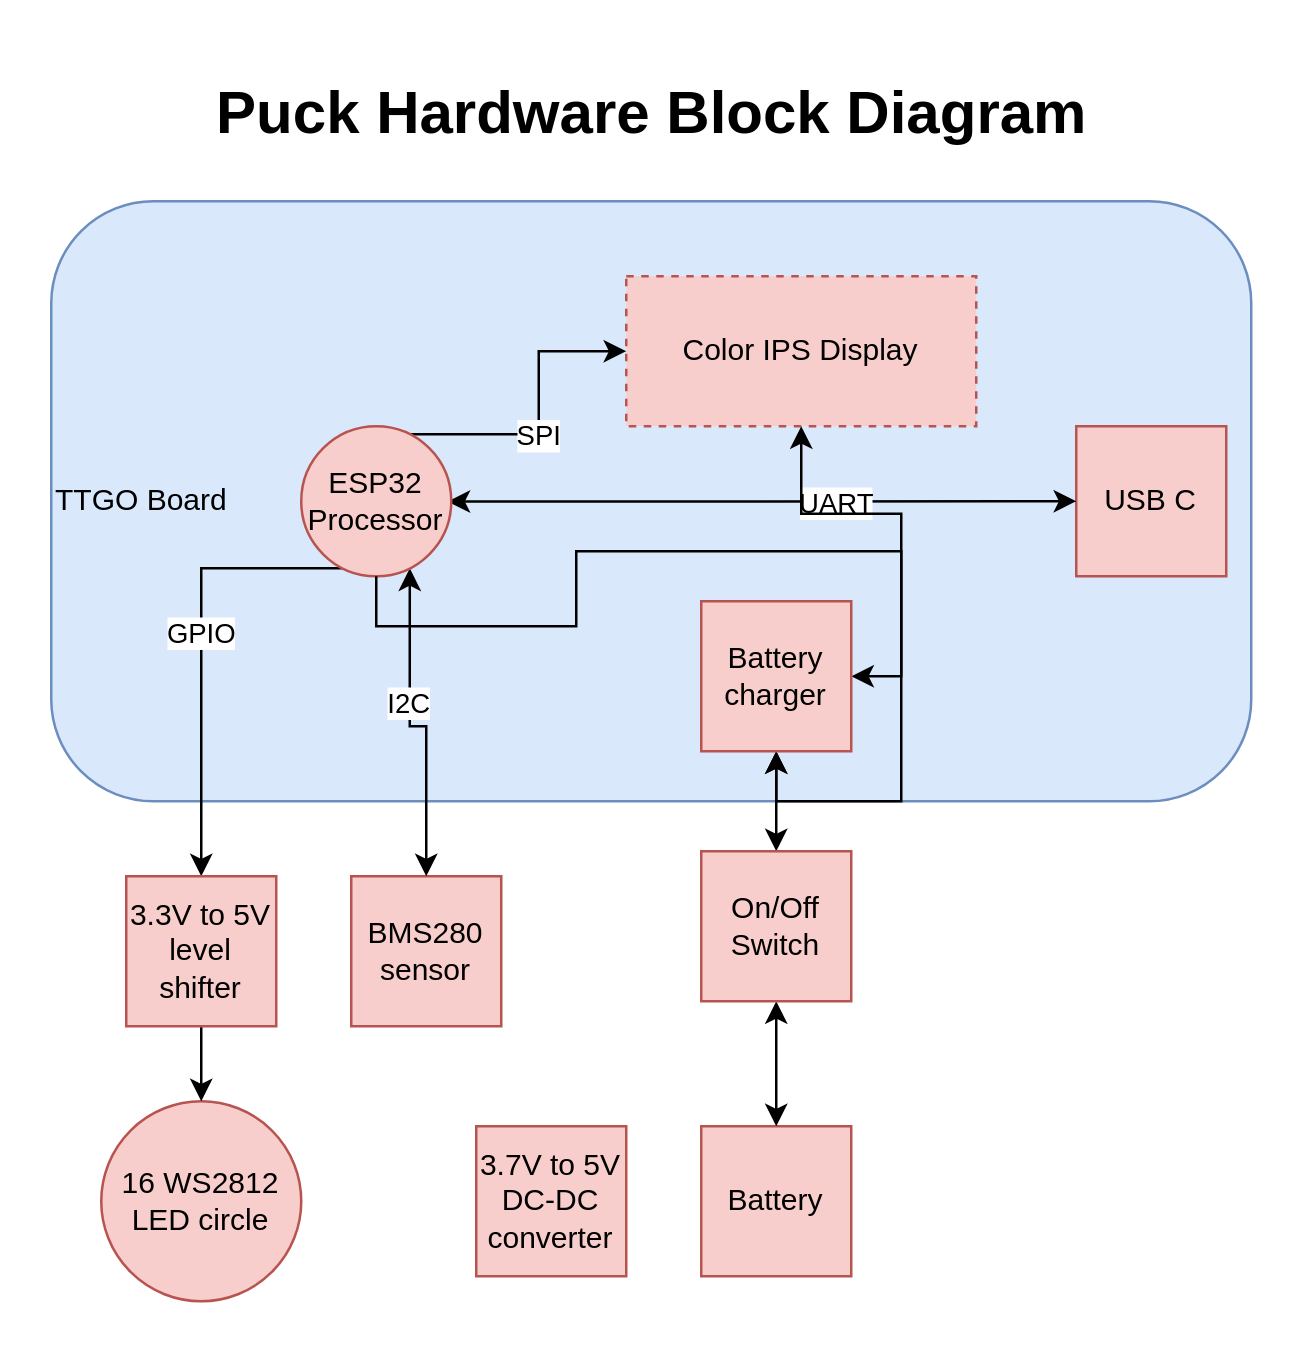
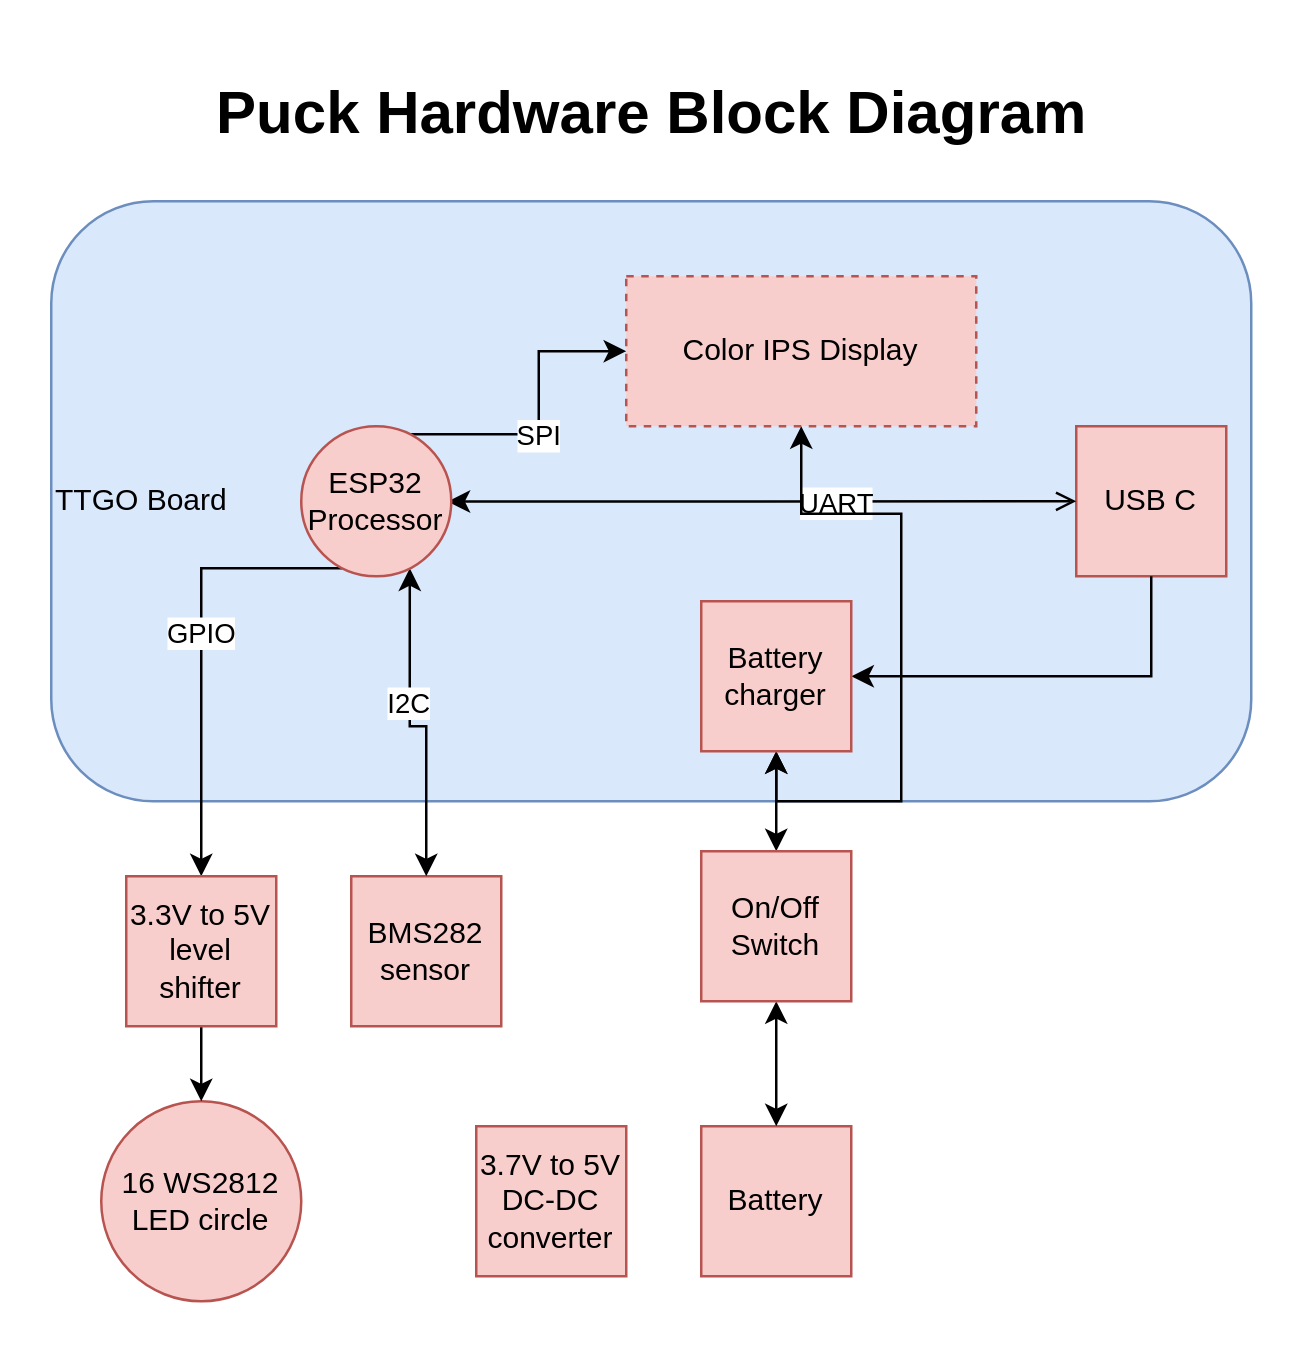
  <mxCell id="0" />
  <mxCell id="1" parent="0" />
  <mxCell id="2" value="16 WS2812 LED circle" style="ellipse;whiteSpace=wrap;html=1;aspect=fixed;fillColor=#f8cecc;strokeColor=#b85450;" vertex="1" parent="1"><mxGeometry x="40" y="440" width="80" height="80" as="geometry" /></mxCell>
- <mxCell id="3" value="BMS280 sensor" style="rounded=0;whiteSpace=wrap;html=1;fillColor=#f8cecc;strokeColor=#b85450;" vertex="1" parent="1"><mxGeometry x="140" y="350" width="60" height="60" as="geometry" /></mxCell>
+ <mxCell id="3" value="BMS282 sensor" style="rounded=0;whiteSpace=wrap;html=1;fillColor=#f8cecc;strokeColor=#b85450;" vertex="1" parent="1"><mxGeometry x="140" y="350" width="60" height="60" as="geometry" /></mxCell>
  <mxCell id="4" value="TTGO Board" style="rounded=1;whiteSpace=wrap;html=1;fillColor=#dae8fc;strokeColor=#6c8ebf;arcSize=17;align=left;" vertex="1" parent="1"><mxGeometry x="20" y="80" width="480" height="240" as="geometry" /></mxCell>
  <mxCell id="5" value="USB C" style="rounded=0;whiteSpace=wrap;html=1;fillColor=#f8cecc;strokeColor=#b85450;" vertex="1" parent="1"><mxGeometry x="430" y="170" width="60" height="60" as="geometry" /></mxCell>
  <mxCell id="6" value="Color IPS Display" style="rounded=0;whiteSpace=wrap;html=1;fillColor=#f8cecc;strokeColor=#b85450;dashed=1;" vertex="1" parent="1"><mxGeometry x="250" y="110" width="140" height="60" as="geometry" /></mxCell>
  <mxCell id="7" style="edgeStyle=orthogonalEdgeStyle;rounded=0;orthogonalLoop=1;jettySize=auto;html=1;exitX=0.75;exitY=0;exitDx=0;exitDy=0;" edge="1" parent="1" source="15" target="6"><mxGeometry relative="1" as="geometry" /></mxCell>
  <mxCell id="8" value="SPI" style="edgeLabel;html=1;align=center;verticalAlign=middle;resizable=0;points=[];" vertex="1" connectable="0" parent="7"><mxGeometry x="-0.143" relative="1" as="geometry"><mxPoint as="offset" /></mxGeometry></mxCell>
- <mxCell id="9" style="edgeStyle=orthogonalEdgeStyle;rounded=0;orthogonalLoop=1;jettySize=auto;html=1;exitX=0.975;exitY=0.502;exitDx=0;exitDy=0;startArrow=classic;startFill=1;exitPerimeter=0;" edge="1" parent="1" source="15" target="5"><mxGeometry relative="1" as="geometry" /></mxCell>
+ <mxCell id="9" style="edgeStyle=orthogonalEdgeStyle;rounded=0;orthogonalLoop=1;jettySize=auto;html=1;exitX=0.975;exitY=0.502;exitDx=0;exitDy=0;startArrow=classic;startFill=1;exitPerimeter=0;endArrow=open;" edge="1" parent="1" source="15" target="5"><mxGeometry relative="1" as="geometry" /></mxCell>
  <mxCell id="10" value="UART" style="edgeLabel;html=1;align=center;verticalAlign=middle;resizable=0;points=[];" vertex="1" connectable="0" parent="9"><mxGeometry x="0.234" relative="1" as="geometry"><mxPoint as="offset" /></mxGeometry></mxCell>
  <mxCell id="11" style="edgeStyle=orthogonalEdgeStyle;rounded=0;orthogonalLoop=1;jettySize=auto;html=1;exitX=0.75;exitY=1;exitDx=0;exitDy=0;startArrow=classic;startFill=1;" edge="1" parent="1" source="15" target="3"><mxGeometry relative="1" as="geometry" /></mxCell>
  <mxCell id="12" value="I2C" style="edgeLabel;html=1;align=center;verticalAlign=middle;resizable=0;points=[];" vertex="1" connectable="0" parent="11"><mxGeometry x="-0.168" y="-1" relative="1" as="geometry"><mxPoint as="offset" /></mxGeometry></mxCell>
  <mxCell id="13" style="edgeStyle=orthogonalEdgeStyle;rounded=0;orthogonalLoop=1;jettySize=auto;html=1;exitX=0.25;exitY=1;exitDx=0;exitDy=0;startArrow=none;startFill=0;endArrow=classic;endFill=1;entryX=0.5;entryY=0;entryDx=0;entryDy=0;" edge="1" parent="1" source="15" target="22"><mxGeometry relative="1" as="geometry"><mxPoint x="60" y="310" as="targetPoint" /></mxGeometry></mxCell>
  <mxCell id="14" value="GPIO" style="edgeLabel;html=1;align=center;verticalAlign=middle;resizable=0;points=[];" vertex="1" connectable="0" parent="13"><mxGeometry x="-0.089" y="-1" relative="1" as="geometry"><mxPoint as="offset" /></mxGeometry></mxCell>
  <mxCell id="15" value="ESP32 Processor" style="ellipse;whiteSpace=wrap;html=1;fillColor=#f8cecc;strokeColor=#b85450;" vertex="1" parent="1"><mxGeometry x="120" y="170" width="60" height="60" as="geometry" /></mxCell>
  <mxCell id="16" value="Battery" style="rounded=0;whiteSpace=wrap;html=1;fillColor=#f8cecc;strokeColor=#b85450;" vertex="1" parent="1"><mxGeometry x="280" y="450" width="60" height="60" as="geometry" /></mxCell>
  <mxCell id="17" style="edgeStyle=orthogonalEdgeStyle;rounded=0;orthogonalLoop=1;jettySize=auto;html=1;exitX=0.5;exitY=1;exitDx=0;exitDy=0;startArrow=classic;startFill=1;" edge="1" parent="1" source="20" target="25"><mxGeometry relative="1" as="geometry"><mxPoint x="310" y="340" as="targetPoint" /></mxGeometry></mxCell>
- <mxCell id="18" style="edgeStyle=orthogonalEdgeStyle;rounded=0;orthogonalLoop=1;jettySize=auto;html=1;exitX=1;exitY=0.5;exitDx=0;exitDy=0;startArrow=classic;startFill=1;endArrow=none;endFill=0;" edge="1" parent="1" source="20" target="15"><mxGeometry relative="1" as="geometry" /></mxCell>
+ <mxCell id="18" style="edgeStyle=orthogonalEdgeStyle;rounded=0;orthogonalLoop=1;jettySize=auto;html=1;exitX=1;exitY=0.5;exitDx=0;exitDy=0;entryX=0.5;entryY=1;entryDx=0;entryDy=0;startArrow=classic;startFill=1;endArrow=none;endFill=0;" edge="1" parent="1" source="20" target="5"><mxGeometry relative="1" as="geometry" /></mxCell>
  <mxCell id="19" style="edgeStyle=orthogonalEdgeStyle;rounded=0;orthogonalLoop=1;jettySize=auto;html=1;exitX=0.5;exitY=1;exitDx=0;exitDy=0;startArrow=classic;startFill=1;endArrow=classic;endFill=1;" edge="1" parent="1" source="20" target="6"><mxGeometry relative="1" as="geometry" /></mxCell>
  <mxCell id="20" value="Battery charger" style="rounded=0;whiteSpace=wrap;html=1;fillColor=#f8cecc;strokeColor=#b85450;" vertex="1" parent="1"><mxGeometry x="280" y="240" width="60" height="60" as="geometry" /></mxCell>
  <mxCell id="21" style="edgeStyle=orthogonalEdgeStyle;rounded=0;orthogonalLoop=1;jettySize=auto;html=1;exitX=0.5;exitY=1;exitDx=0;exitDy=0;entryX=0.5;entryY=0;entryDx=0;entryDy=0;startArrow=none;startFill=0;endArrow=classic;endFill=1;" edge="1" parent="1" source="22" target="2"><mxGeometry relative="1" as="geometry" /></mxCell>
  <mxCell id="22" value="3.3V to 5V level shifter" style="rounded=0;whiteSpace=wrap;html=1;fillColor=#f8cecc;strokeColor=#b85450;" vertex="1" parent="1"><mxGeometry x="50" y="350" width="60" height="60" as="geometry" /></mxCell>
  <mxCell id="23" value="3.7V to 5V DC-DC converter" style="rounded=0;whiteSpace=wrap;html=1;fillColor=#f8cecc;strokeColor=#b85450;" vertex="1" parent="1"><mxGeometry x="190" y="450" width="60" height="60" as="geometry" /></mxCell>
  <mxCell id="24" style="edgeStyle=orthogonalEdgeStyle;rounded=0;orthogonalLoop=1;jettySize=auto;html=1;exitX=0.5;exitY=1;exitDx=0;exitDy=0;entryX=0.5;entryY=0;entryDx=0;entryDy=0;startArrow=classic;startFill=1;endArrow=classic;endFill=1;" edge="1" parent="1" source="25" target="16"><mxGeometry relative="1" as="geometry" /></mxCell>
  <mxCell id="25" value="On/Off&lt;br&gt;Switch" style="rounded=0;whiteSpace=wrap;html=1;fillColor=#f8cecc;strokeColor=#b85450;" vertex="1" parent="1"><mxGeometry x="280" y="340" width="60" height="60" as="geometry" /></mxCell>
  <mxCell id="26" value="&lt;h1&gt;Puck Hardware Block Diagram&lt;/h1&gt;" style="text;html=1;align=center;verticalAlign=middle;resizable=0;points=[];autosize=1;strokeColor=none;fillColor=none;" vertex="1" parent="1"><mxGeometry x="80" y="20" width="360" height="50" as="geometry" /></mxCell>
